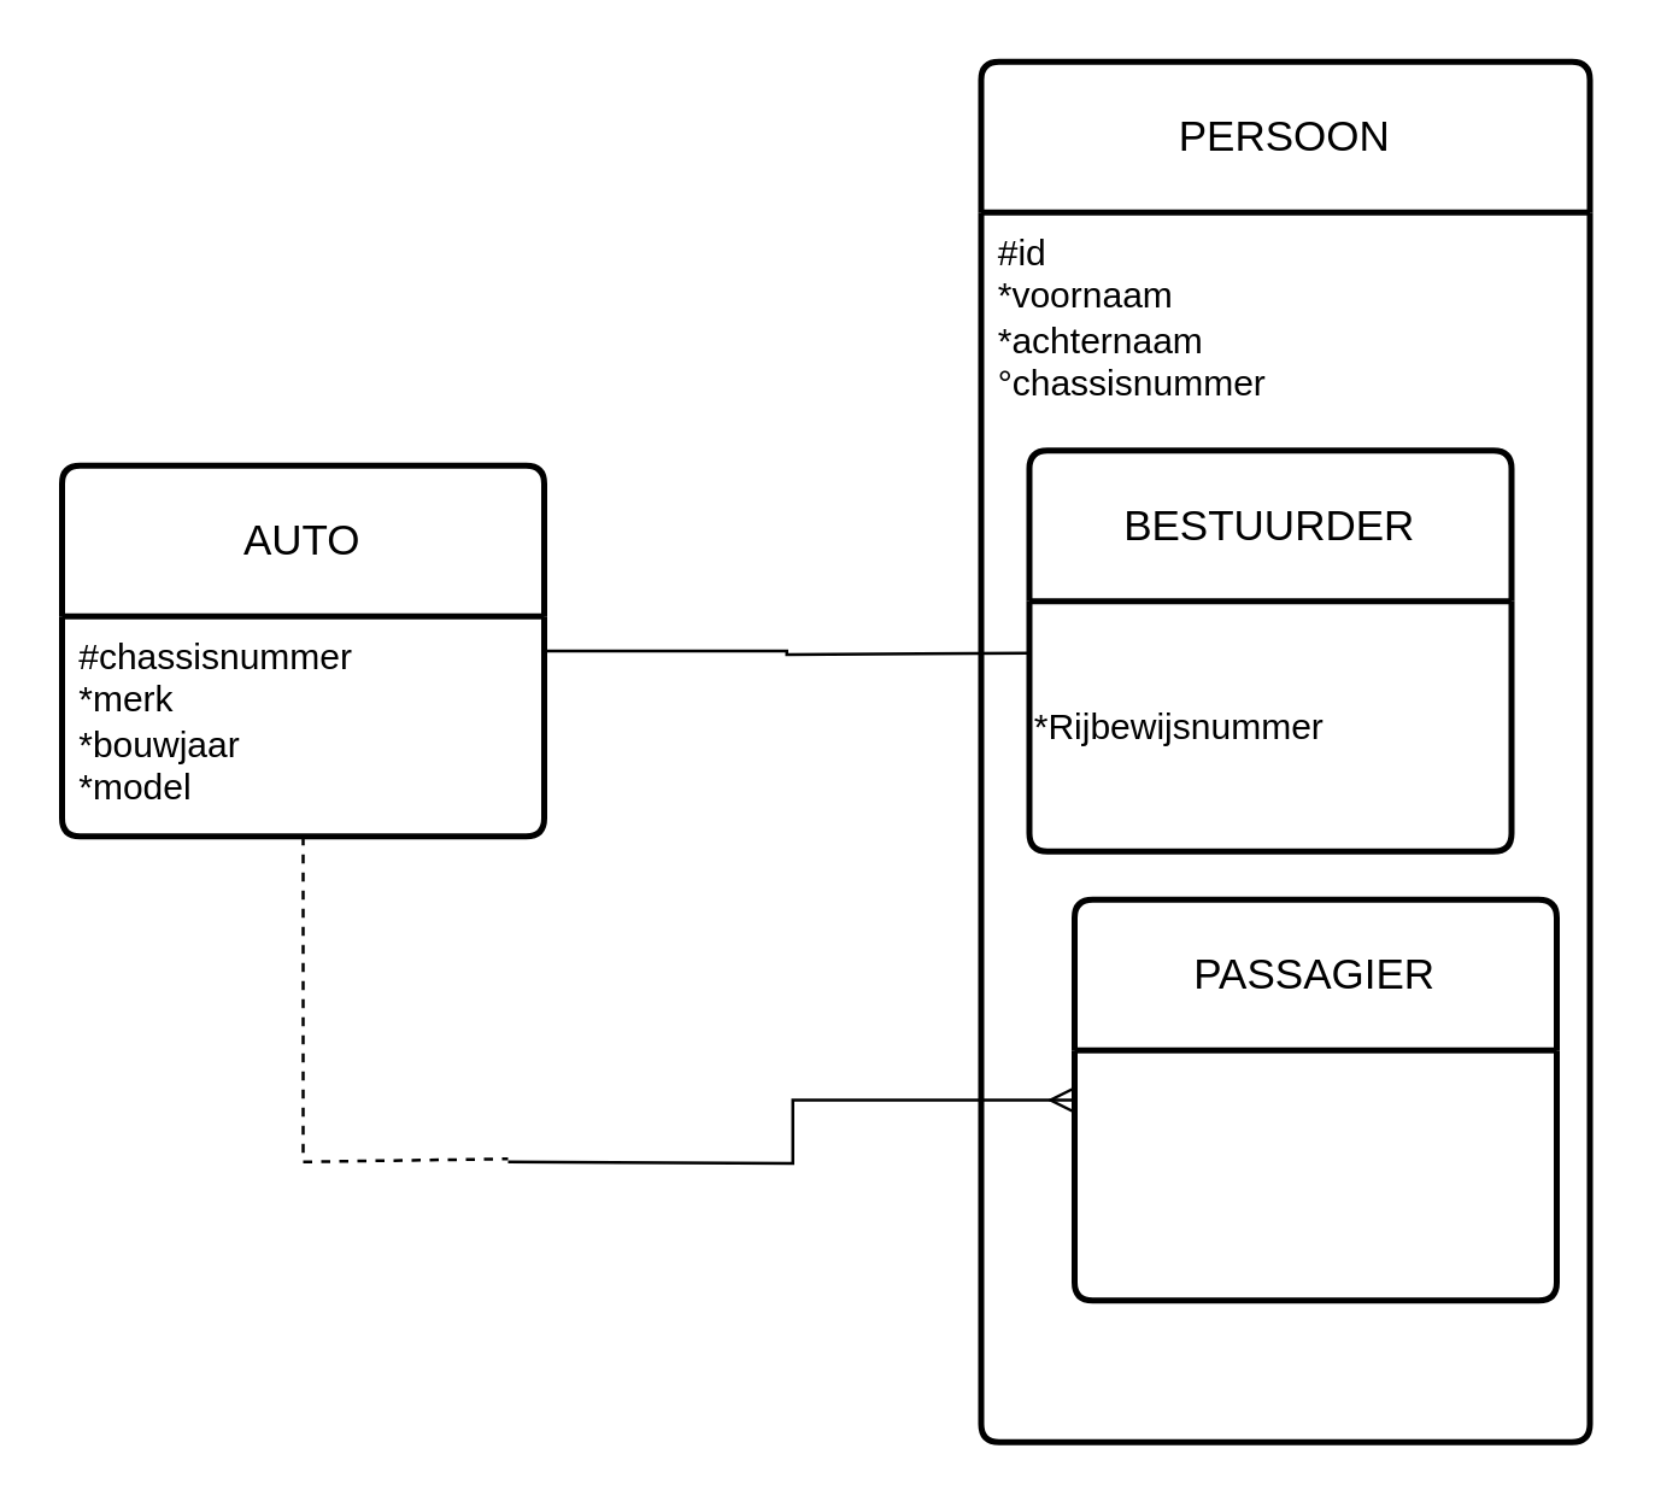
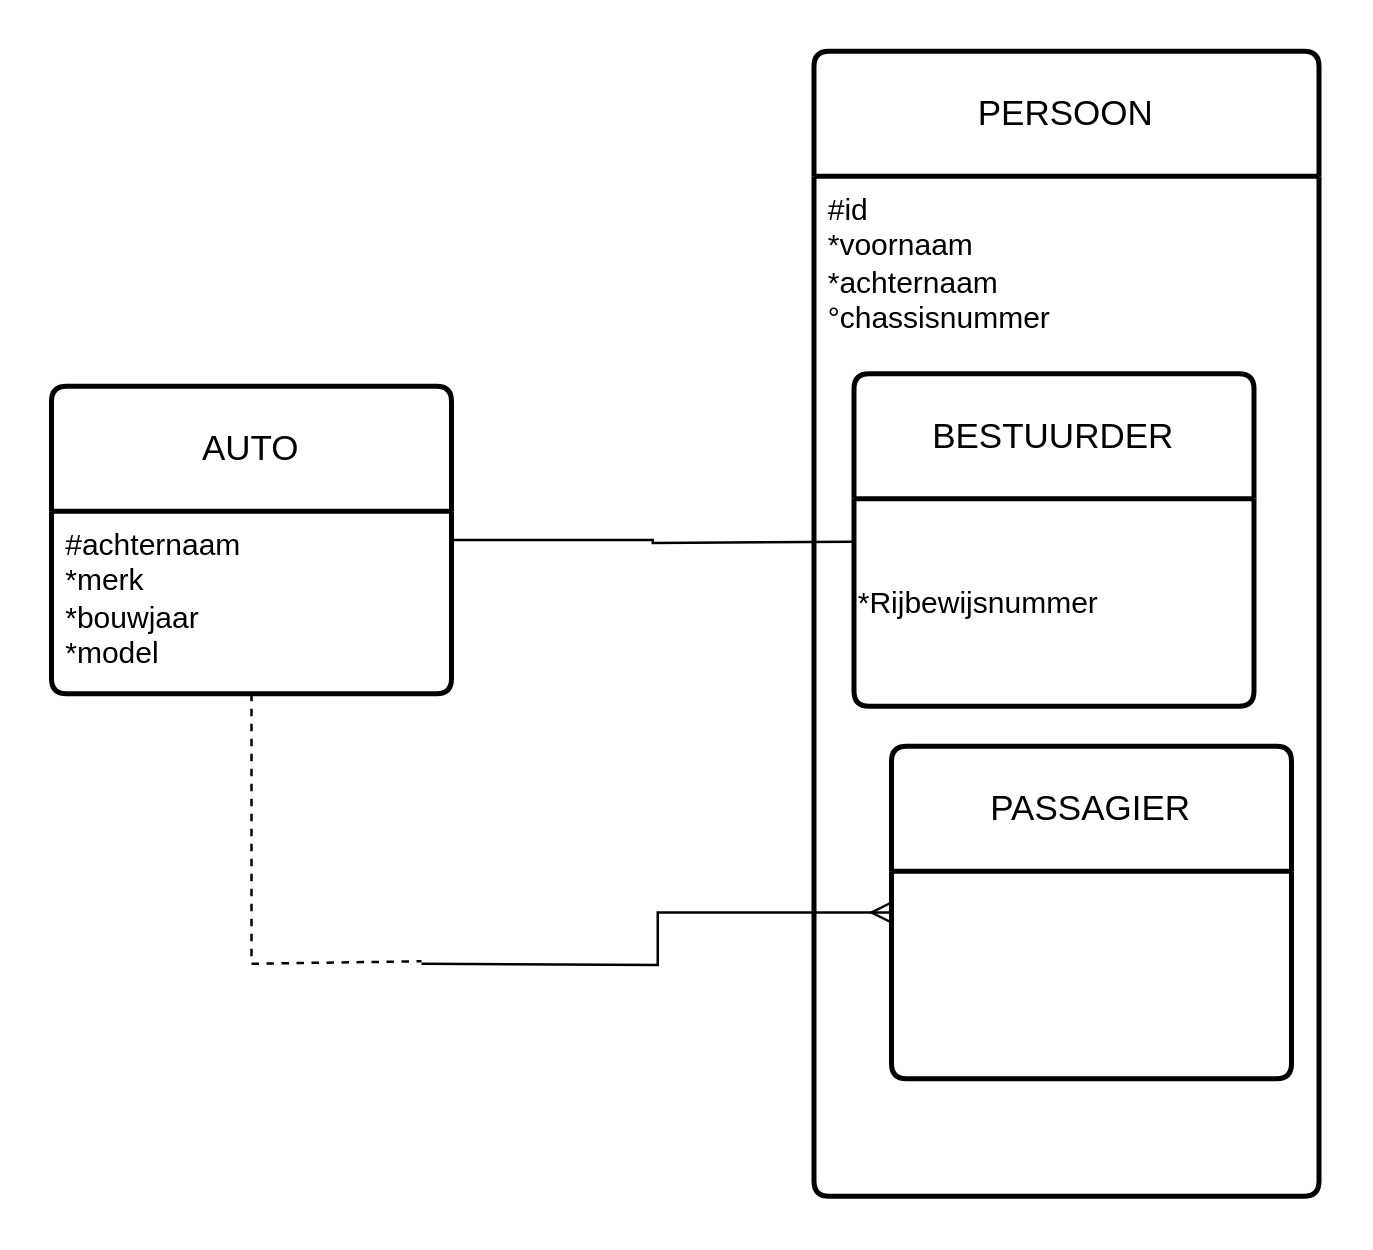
  <mxCell id="0" />
  <mxCell id="1" parent="0" />
  <mxCell id="2" style="edgeStyle=orthogonalEdgeStyle;rounded=0;orthogonalLoop=1;jettySize=auto;html=1;endArrow=none;endFill=0;entryX=0;entryY=0.207;entryDx=0;entryDy=0;entryPerimeter=0;" edge="1" parent="1" source="3"><mxGeometry relative="1" as="geometry"><mxPoint x="341" y="216.181" as="targetPoint" /></mxGeometry></mxCell>
  <mxCell id="3" value="AUTO" style="swimlane;childLayout=stackLayout;horizontal=1;startSize=50;horizontalStack=0;rounded=1;fontSize=14;fontStyle=0;strokeWidth=2;resizeParent=0;resizeLast=1;shadow=0;dashed=0;align=center;arcSize=4;whiteSpace=wrap;html=1;" vertex="1" parent="1"><mxGeometry x="20" y="154" width="160" height="123" as="geometry" /></mxCell>
- <mxCell id="4" value="#chassisnummer&lt;br&gt;*merk&lt;br&gt;*bouwjaar&lt;br&gt;*model" style="align=left;strokeColor=none;fillColor=none;spacingLeft=4;fontSize=12;verticalAlign=top;resizable=0;rotatable=0;part=1;html=1;" vertex="1" parent="3"><mxGeometry y="50" width="160" height="73" as="geometry" /></mxCell>
+ <mxCell id="4" value="#achternaam&lt;br&gt;*merk&lt;br&gt;*bouwjaar&lt;br&gt;*model" style="align=left;strokeColor=none;fillColor=none;spacingLeft=4;fontSize=12;verticalAlign=top;resizable=0;rotatable=0;part=1;html=1;" vertex="1" parent="3"><mxGeometry y="50" width="160" height="73" as="geometry" /></mxCell>
  <mxCell id="5" style="edgeStyle=orthogonalEdgeStyle;rounded=0;orthogonalLoop=1;jettySize=auto;html=1;endArrow=none;endFill=0;startArrow=ERmany;startFill=0;" edge="1" parent="1" source="11"><mxGeometry relative="1" as="geometry"><mxPoint x="168" y="385" as="targetPoint" /></mxGeometry></mxCell>
  <mxCell id="6" style="edgeStyle=orthogonalEdgeStyle;rounded=0;orthogonalLoop=1;jettySize=auto;html=1;endArrow=none;endFill=0;dashed=1;" edge="1" parent="1" source="4"><mxGeometry relative="1" as="geometry"><mxPoint x="168" y="384" as="targetPoint" /><Array as="points"><mxPoint x="100" y="385" /><mxPoint x="168" y="385" /></Array></mxGeometry></mxCell>
  <mxCell id="7" value="PERSOON" style="swimlane;childLayout=stackLayout;horizontal=1;startSize=50;horizontalStack=0;rounded=1;fontSize=14;fontStyle=0;strokeWidth=2;resizeParent=0;resizeLast=1;shadow=0;dashed=0;align=center;arcSize=4;whiteSpace=wrap;html=1;" vertex="1" parent="1"><mxGeometry x="325" y="20" width="202" height="458" as="geometry" /></mxCell>
  <mxCell id="8" value="#id&lt;br&gt;*voornaam&lt;br&gt;*achternaam&lt;br&gt;°chassisnummer" style="align=left;strokeColor=none;fillColor=none;spacingLeft=4;fontSize=12;verticalAlign=top;resizable=0;rotatable=0;part=1;html=1;" vertex="1" parent="7"><mxGeometry y="50" width="202" height="408" as="geometry" /></mxCell>
  <mxCell id="9" value="BESTUURDER" style="swimlane;childLayout=stackLayout;horizontal=1;startSize=50;horizontalStack=0;rounded=1;fontSize=14;fontStyle=0;strokeWidth=2;resizeParent=0;resizeLast=1;shadow=0;dashed=0;align=center;arcSize=4;whiteSpace=wrap;html=1;" vertex="1" parent="1"><mxGeometry x="341" y="149" width="160" height="133" as="geometry" /></mxCell>
  <mxCell id="10" value="*Rijbewijsnummer" style="text;html=1;align=left;verticalAlign=middle;resizable=0;points=[];autosize=1;strokeColor=none;fillColor=none;" vertex="1" parent="9"><mxGeometry y="50" width="160" height="83" as="geometry" /></mxCell>
  <mxCell id="11" value="PASSAGIER" style="swimlane;childLayout=stackLayout;horizontal=1;startSize=50;horizontalStack=0;rounded=1;fontSize=14;fontStyle=0;strokeWidth=2;resizeParent=0;resizeLast=1;shadow=0;dashed=0;align=center;arcSize=4;whiteSpace=wrap;html=1;" vertex="1" parent="1"><mxGeometry x="356" y="298" width="160" height="133" as="geometry" /></mxCell>
